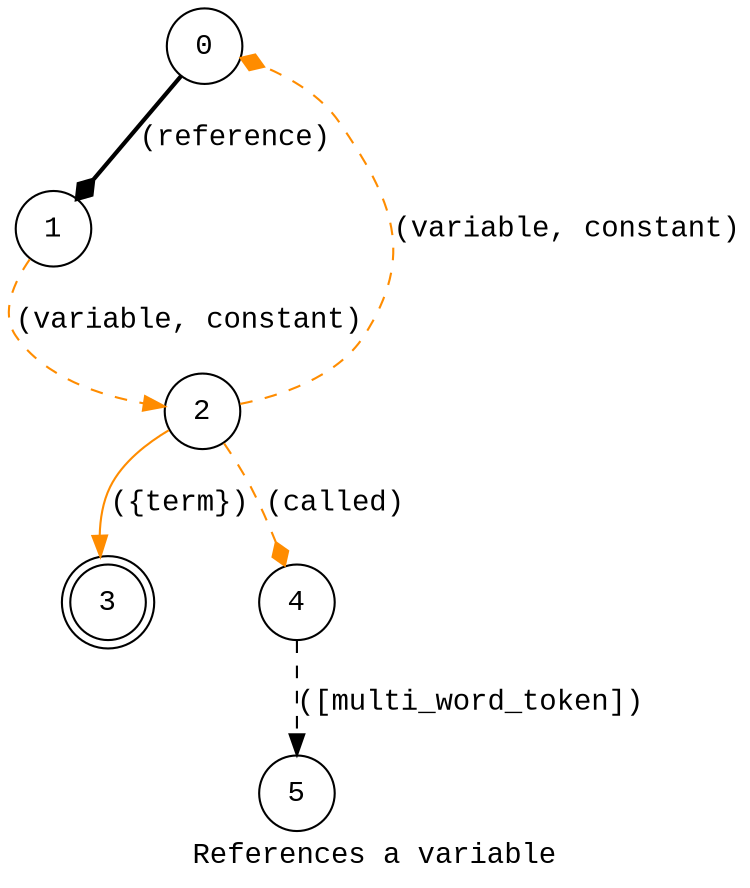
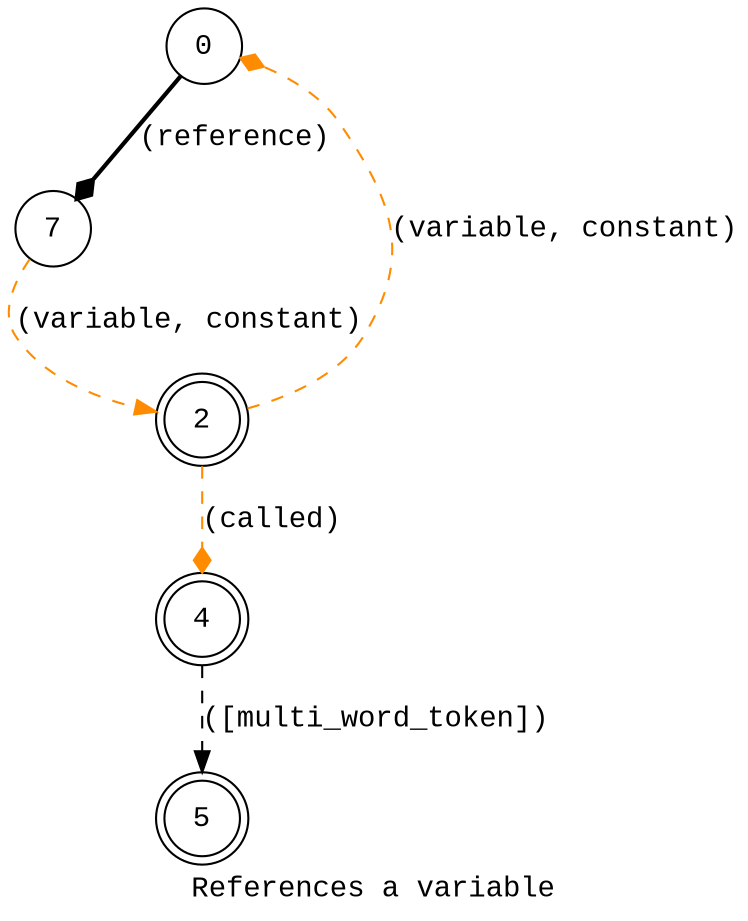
  digraph {
    desc="Writes a variable or constant in the editor"
    fontname="Liberation Mono"
    label="References a variable"
    lang="en-US"
    langName=English
    rankdir=TB
    title="References a variable"
    node [fontname="Liberation Mono" shape=circle]
    edge [arrowhead=diamond color=darkorange fontname="Liberation Mono" style=dashed]
    0
-   1
-   2
-   3 [shape=doublecircle]
-   5
-   4
+   1 [label=7]
+   2 [shape=doublecircle]
+   5 [shape=doublecircle]
+   4 [shape=doublecircle]
    subgraph sub_1 {
      0
      1
    }
    0 -> 1 [color=black label="(reference)" style=bold]
    1 -> 2 [arrowhead=normal label="(variable, constant)"]
    2 -> 0 [label="(variable, constant)"]
-   2 -> 3 [arrowhead=normal label="({term})" store=varName style=solid]
    2 -> 4 [label="(called)"]
    4 -> 5 [arrowhead=normal color=black extraArgs="{\"case\": \"camel\"}" label="([multi_word_token])" store=varName]
  }
